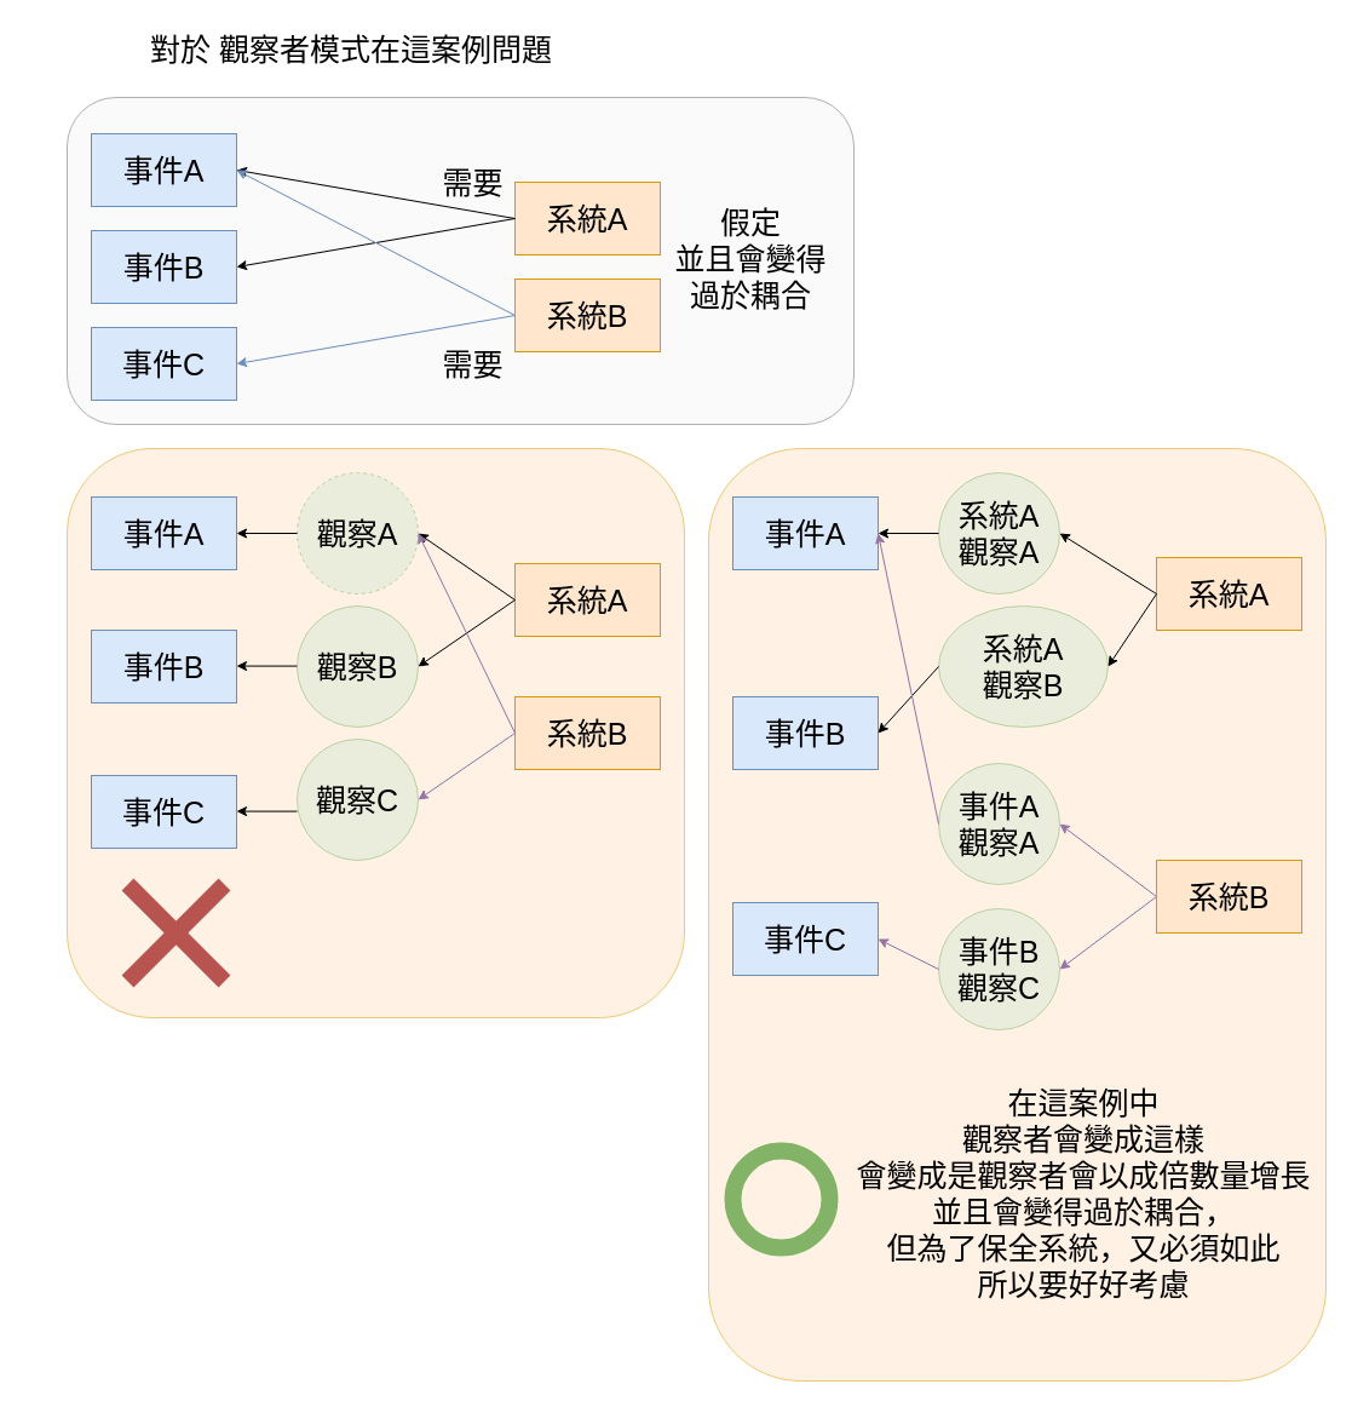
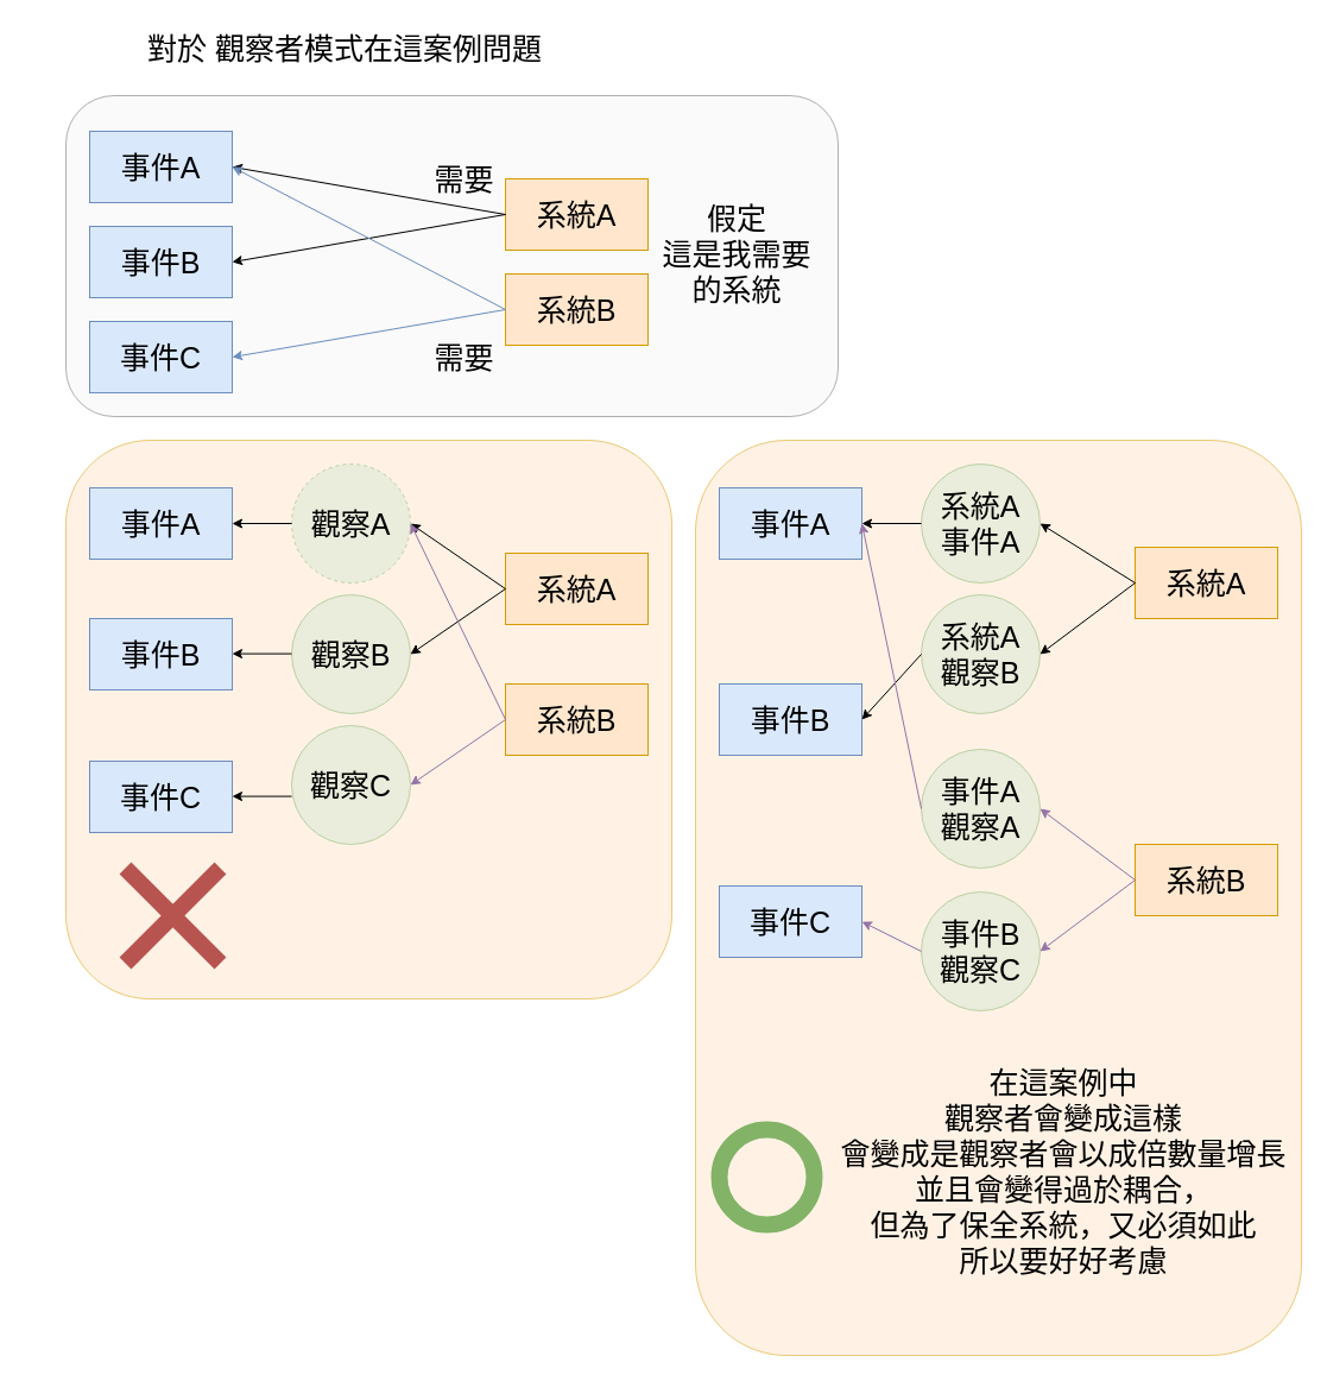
  <mxCell id="0" />
  <mxCell id="1" parent="0" />
  <mxCell id="2" value="" style="rounded=1;whiteSpace=wrap;html=1;fontSize=25;fillColor=#ffe6cc;strokeColor=#d79b00;opacity=50;" vertex="1" parent="1"><mxGeometry x="55" y="370" width="510" height="470" as="geometry" /></mxCell>
  <mxCell id="3" value="" style="rounded=1;whiteSpace=wrap;html=1;fontSize=25;fillColor=#f5f5f5;strokeColor=#666666;fontColor=#333333;opacity=50;" vertex="1" parent="1"><mxGeometry x="55" y="80" width="650" height="270" as="geometry" /></mxCell>
  <mxCell id="4" value="事件A" style="rounded=0;whiteSpace=wrap;html=1;fontSize=25;fillColor=#dae8fc;strokeColor=#6c8ebf;" vertex="1" parent="1"><mxGeometry x="75" y="110" width="120" height="60" as="geometry" /></mxCell>
  <mxCell id="5" value="事件B" style="rounded=0;whiteSpace=wrap;html=1;fontSize=25;fillColor=#dae8fc;strokeColor=#6c8ebf;" vertex="1" parent="1"><mxGeometry x="75" y="190" width="120" height="60" as="geometry" /></mxCell>
  <mxCell id="6" value="事件C" style="rounded=0;whiteSpace=wrap;html=1;fontSize=25;fillColor=#dae8fc;strokeColor=#6c8ebf;" vertex="1" parent="1"><mxGeometry x="75" y="270" width="120" height="60" as="geometry" /></mxCell>
  <mxCell id="7" value="系統A" style="rounded=0;whiteSpace=wrap;html=1;fontSize=25;fillColor=#ffe6cc;strokeColor=#d79b00;" vertex="1" parent="1"><mxGeometry x="425" y="150" width="120" height="60" as="geometry" /></mxCell>
  <mxCell id="8" value="系統B" style="rounded=0;whiteSpace=wrap;html=1;fontSize=25;fillColor=#ffe6cc;strokeColor=#d79b00;" vertex="1" parent="1"><mxGeometry x="425" y="230" width="120" height="60" as="geometry" /></mxCell>
  <mxCell id="9" value="對於 觀察者模式在這案例問題" style="text;html=1;strokeColor=none;fillColor=none;align=center;verticalAlign=middle;whiteSpace=wrap;rounded=0;fontSize=25;" vertex="1" parent="1"><mxGeometry x="20" y="20" width="540" height="40" as="geometry" /></mxCell>
  <mxCell id="10" value="" style="endArrow=classic;html=1;fontSize=25;exitX=0;exitY=0.5;exitDx=0;exitDy=0;entryX=1;entryY=0.5;entryDx=0;entryDy=0;" edge="1" parent="1" source="7" target="4"><mxGeometry width="50" height="50" relative="1" as="geometry"><mxPoint x="335" y="180" as="sourcePoint" /><mxPoint x="385" y="130" as="targetPoint" /></mxGeometry></mxCell>
  <mxCell id="11" value="需要" style="text;html=1;align=center;verticalAlign=middle;resizable=0;points=[];autosize=1;fontSize=25;" vertex="1" parent="1"><mxGeometry x="355" y="280" width="70" height="40" as="geometry" /></mxCell>
  <mxCell id="12" value="" style="endArrow=classic;html=1;fontSize=25;exitX=0;exitY=0.5;exitDx=0;exitDy=0;entryX=1;entryY=0.5;entryDx=0;entryDy=0;" edge="1" parent="1" source="7" target="5"><mxGeometry width="50" height="50" relative="1" as="geometry"><mxPoint x="435" y="190" as="sourcePoint" /><mxPoint x="205" y="150" as="targetPoint" /></mxGeometry></mxCell>
  <mxCell id="13" value="" style="endArrow=classic;html=1;fontSize=25;exitX=0;exitY=0.5;exitDx=0;exitDy=0;entryX=1;entryY=0.5;entryDx=0;entryDy=0;fillColor=#dae8fc;strokeColor=#6c8ebf;" edge="1" parent="1" target="4"><mxGeometry width="50" height="50" relative="1" as="geometry"><mxPoint x="425" y="260" as="sourcePoint" /><mxPoint x="195" y="220" as="targetPoint" /></mxGeometry></mxCell>
  <mxCell id="14" value="" style="endArrow=classic;html=1;fontSize=25;exitX=0;exitY=0.5;exitDx=0;exitDy=0;entryX=1;entryY=0.5;entryDx=0;entryDy=0;fillColor=#dae8fc;strokeColor=#6c8ebf;" edge="1" parent="1"><mxGeometry width="50" height="50" relative="1" as="geometry"><mxPoint x="425" y="260" as="sourcePoint" /><mxPoint x="195" y="300" as="targetPoint" /></mxGeometry></mxCell>
  <mxCell id="15" value="需要" style="text;html=1;align=center;verticalAlign=middle;resizable=0;points=[];autosize=1;fontSize=25;" vertex="1" parent="1"><mxGeometry x="355" y="130" width="70" height="40" as="geometry" /></mxCell>
  <mxCell id="16" value="事件A" style="rounded=0;whiteSpace=wrap;html=1;fontSize=25;fillColor=#dae8fc;strokeColor=#6c8ebf;" vertex="1" parent="1"><mxGeometry x="75" y="410" width="120" height="60" as="geometry" /></mxCell>
  <mxCell id="17" value="事件B" style="rounded=0;whiteSpace=wrap;html=1;fontSize=25;fillColor=#dae8fc;strokeColor=#6c8ebf;" vertex="1" parent="1"><mxGeometry x="75" y="520" width="120" height="60" as="geometry" /></mxCell>
  <mxCell id="18" value="事件C" style="rounded=0;whiteSpace=wrap;html=1;fontSize=25;fillColor=#dae8fc;strokeColor=#6c8ebf;" vertex="1" parent="1"><mxGeometry x="75" y="640" width="120" height="60" as="geometry" /></mxCell>
  <mxCell id="19" value="系統A" style="rounded=0;whiteSpace=wrap;html=1;fontSize=25;fillColor=#ffe6cc;strokeColor=#d79b00;" vertex="1" parent="1"><mxGeometry x="425" y="465" width="120" height="60" as="geometry" /></mxCell>
  <mxCell id="20" value="系統B" style="rounded=0;whiteSpace=wrap;html=1;fontSize=25;fillColor=#ffe6cc;strokeColor=#d79b00;" vertex="1" parent="1"><mxGeometry x="425" y="575" width="120" height="60" as="geometry" /></mxCell>
  <mxCell id="21" value="觀察A" style="ellipse;whiteSpace=wrap;html=1;aspect=fixed;fontSize=25;opacity=50;fillColor=#d5e8d4;strokeColor=#82b366;dashed=1;" vertex="1" parent="1"><mxGeometry x="245" y="390" width="100" height="100" as="geometry" /></mxCell>
  <mxCell id="22" value="觀察B" style="ellipse;whiteSpace=wrap;html=1;aspect=fixed;fontSize=25;opacity=50;fillColor=#d5e8d4;strokeColor=#82b366;" vertex="1" parent="1"><mxGeometry x="245" y="500" width="100" height="100" as="geometry" /></mxCell>
  <mxCell id="23" value="觀察C" style="ellipse;whiteSpace=wrap;html=1;aspect=fixed;fontSize=25;opacity=50;fillColor=#d5e8d4;strokeColor=#82b366;" vertex="1" parent="1"><mxGeometry x="245" y="610" width="100" height="100" as="geometry" /></mxCell>
  <mxCell id="24" value="" style="endArrow=classic;html=1;fontSize=25;exitX=0;exitY=0.5;exitDx=0;exitDy=0;entryX=1;entryY=0.5;entryDx=0;entryDy=0;" edge="1" parent="1" source="19" target="21"><mxGeometry width="50" height="50" relative="1" as="geometry"><mxPoint x="35" y="800" as="sourcePoint" /><mxPoint x="355" y="790" as="targetPoint" /></mxGeometry></mxCell>
  <mxCell id="25" value="" style="endArrow=classic;html=1;fontSize=25;exitX=0;exitY=0.5;exitDx=0;exitDy=0;entryX=1;entryY=0.5;entryDx=0;entryDy=0;" edge="1" parent="1" source="19" target="22"><mxGeometry width="50" height="50" relative="1" as="geometry"><mxPoint x="435" y="505" as="sourcePoint" /><mxPoint x="355" y="450" as="targetPoint" /></mxGeometry></mxCell>
  <mxCell id="26" value="" style="endArrow=classic;html=1;fontSize=25;exitX=0;exitY=0.5;exitDx=0;exitDy=0;entryX=1;entryY=0.5;entryDx=0;entryDy=0;fillColor=#e1d5e7;strokeColor=#9673a6;" edge="1" parent="1" target="21"><mxGeometry width="50" height="50" relative="1" as="geometry"><mxPoint x="425" y="605" as="sourcePoint" /><mxPoint x="345" y="550" as="targetPoint" /></mxGeometry></mxCell>
  <mxCell id="27" value="" style="endArrow=classic;html=1;fontSize=25;exitX=0;exitY=0.5;exitDx=0;exitDy=0;entryX=1;entryY=0.5;entryDx=0;entryDy=0;fillColor=#e1d5e7;strokeColor=#9673a6;" edge="1" parent="1"><mxGeometry width="50" height="50" relative="1" as="geometry"><mxPoint x="425" y="605" as="sourcePoint" /><mxPoint x="345" y="660" as="targetPoint" /></mxGeometry></mxCell>
  <mxCell id="28" value="" style="shape=umlDestroy;whiteSpace=wrap;html=1;strokeWidth=14;fontSize=25;fillColor=#f8cecc;strokeColor=#b85450;" vertex="1" parent="1"><mxGeometry x="105" y="730" width="80" height="80" as="geometry" /></mxCell>
  <mxCell id="29" value="" style="endArrow=classic;html=1;fontSize=25;entryX=1;entryY=0.5;entryDx=0;entryDy=0;exitX=0;exitY=0.5;exitDx=0;exitDy=0;" edge="1" parent="1" source="21" target="16"><mxGeometry width="50" height="50" relative="1" as="geometry"><mxPoint x="205" y="490" as="sourcePoint" /><mxPoint x="255" y="440" as="targetPoint" /></mxGeometry></mxCell>
  <mxCell id="30" value="" style="endArrow=classic;html=1;fontSize=25;entryX=1;entryY=0.5;entryDx=0;entryDy=0;exitX=0;exitY=0.5;exitDx=0;exitDy=0;" edge="1" parent="1"><mxGeometry width="50" height="50" relative="1" as="geometry"><mxPoint x="245" y="549.58" as="sourcePoint" /><mxPoint x="195" y="549.58" as="targetPoint" /></mxGeometry></mxCell>
  <mxCell id="31" value="" style="endArrow=classic;html=1;fontSize=25;entryX=1;entryY=0.5;entryDx=0;entryDy=0;exitX=0;exitY=0.5;exitDx=0;exitDy=0;" edge="1" parent="1"><mxGeometry width="50" height="50" relative="1" as="geometry"><mxPoint x="245" y="669.58" as="sourcePoint" /><mxPoint x="195" y="669.58" as="targetPoint" /></mxGeometry></mxCell>
  <mxCell id="32" value="" style="rounded=1;whiteSpace=wrap;html=1;fontSize=25;fillColor=#ffe6cc;strokeColor=#d79b00;opacity=50;" vertex="1" parent="1"><mxGeometry x="585" y="370" width="510" height="770" as="geometry" /></mxCell>
  <mxCell id="33" value="事件A" style="rounded=0;whiteSpace=wrap;html=1;fontSize=25;fillColor=#dae8fc;strokeColor=#6c8ebf;" vertex="1" parent="1"><mxGeometry x="605" y="410" width="120" height="60" as="geometry" /></mxCell>
  <mxCell id="34" value="事件B" style="rounded=0;whiteSpace=wrap;html=1;fontSize=25;fillColor=#dae8fc;strokeColor=#6c8ebf;" vertex="1" parent="1"><mxGeometry x="605" y="575" width="120" height="60" as="geometry" /></mxCell>
  <mxCell id="35" value="事件C" style="rounded=0;whiteSpace=wrap;html=1;fontSize=25;fillColor=#dae8fc;strokeColor=#6c8ebf;" vertex="1" parent="1"><mxGeometry x="605" y="745" width="120" height="60" as="geometry" /></mxCell>
  <mxCell id="36" value="系統A" style="rounded=0;whiteSpace=wrap;html=1;fontSize=25;fillColor=#ffe6cc;strokeColor=#d79b00;" vertex="1" parent="1"><mxGeometry x="955" y="460" width="120" height="60" as="geometry" /></mxCell>
  <mxCell id="37" value="系統B" style="rounded=0;whiteSpace=wrap;html=1;fontSize=25;fillColor=#ffe6cc;strokeColor=#d79b00;" vertex="1" parent="1"><mxGeometry x="955" y="710" width="120" height="60" as="geometry" /></mxCell>
- <mxCell id="38" value="系統A&lt;br&gt;觀察A" style="ellipse;whiteSpace=wrap;html=1;aspect=fixed;fontSize=25;opacity=50;fillColor=#d5e8d4;strokeColor=#82b366;" vertex="1" parent="1"><mxGeometry x="775" y="390" width="100" height="100" as="geometry" /></mxCell>
- <mxCell id="39" value="系統A&lt;br&gt;觀察B" style="ellipse;whiteSpace=wrap;html=1;aspect=fixed;fontSize=25;opacity=50;fillColor=#d5e8d4;strokeColor=#82b366;" vertex="1" parent="1"><mxGeometry x="775" y="500" width="140" height="100" as="geometry" /></mxCell>
+ <mxCell id="38" value="系統A&lt;br&gt;事件A" style="ellipse;whiteSpace=wrap;html=1;aspect=fixed;fontSize=25;opacity=50;fillColor=#d5e8d4;strokeColor=#82b366;" vertex="1" parent="1"><mxGeometry x="775" y="390" width="100" height="100" as="geometry" /></mxCell>
+ <mxCell id="39" value="系統A&lt;br&gt;觀察B" style="ellipse;whiteSpace=wrap;html=1;aspect=fixed;fontSize=25;opacity=50;fillColor=#d5e8d4;strokeColor=#82b366;" vertex="1" parent="1"><mxGeometry x="775" y="500" width="100" height="100" as="geometry" /></mxCell>
  <mxCell id="40" value="事件B&lt;br&gt;觀察C" style="ellipse;whiteSpace=wrap;html=1;aspect=fixed;fontSize=25;opacity=50;fillColor=#d5e8d4;strokeColor=#82b366;" vertex="1" parent="1"><mxGeometry x="775" y="750" width="100" height="100" as="geometry" /></mxCell>
  <mxCell id="41" value="" style="endArrow=classic;html=1;fontSize=25;exitX=0;exitY=0.5;exitDx=0;exitDy=0;entryX=1;entryY=0.5;entryDx=0;entryDy=0;" edge="1" source="36" target="38" parent="1"><mxGeometry width="50" height="50" relative="1" as="geometry"><mxPoint x="565" y="800" as="sourcePoint" /><mxPoint x="885" y="790" as="targetPoint" /></mxGeometry></mxCell>
  <mxCell id="42" value="" style="endArrow=classic;html=1;fontSize=25;exitX=0;exitY=0.5;exitDx=0;exitDy=0;entryX=1;entryY=0.5;entryDx=0;entryDy=0;" edge="1" source="36" target="39" parent="1"><mxGeometry width="50" height="50" relative="1" as="geometry"><mxPoint x="965" y="505" as="sourcePoint" /><mxPoint x="885" y="450" as="targetPoint" /></mxGeometry></mxCell>
  <mxCell id="43" value="" style="endArrow=classic;html=1;fontSize=25;entryX=1;entryY=0.5;entryDx=0;entryDy=0;fillColor=#e1d5e7;strokeColor=#9673a6;exitX=0;exitY=0.5;exitDx=0;exitDy=0;" edge="1" target="46" parent="1" source="37"><mxGeometry width="50" height="50" relative="1" as="geometry"><mxPoint x="955" y="720" as="sourcePoint" /><mxPoint x="875" y="550" as="targetPoint" /></mxGeometry></mxCell>
  <mxCell id="44" value="" style="endArrow=classic;html=1;fontSize=25;exitX=0;exitY=0.5;exitDx=0;exitDy=0;entryX=1;entryY=0.5;entryDx=0;entryDy=0;fillColor=#e1d5e7;strokeColor=#9673a6;" edge="1" parent="1" source="37" target="40"><mxGeometry width="50" height="50" relative="1" as="geometry"><mxPoint x="955" y="605" as="sourcePoint" /><mxPoint x="875" y="660" as="targetPoint" /></mxGeometry></mxCell>
  <mxCell id="45" value="" style="ellipse;whiteSpace=wrap;html=1;aspect=fixed;strokeWidth=14;fontSize=25;fillColor=none;strokeColor=#82b366;" vertex="1" parent="1"><mxGeometry x="605" y="950" width="80" height="80" as="geometry" /></mxCell>
  <mxCell id="46" value="事件A&lt;br&gt;觀察A" style="ellipse;whiteSpace=wrap;html=1;aspect=fixed;fontSize=25;opacity=50;fillColor=#d5e8d4;strokeColor=#82b366;" vertex="1" parent="1"><mxGeometry x="775" y="630" width="100" height="100" as="geometry" /></mxCell>
  <mxCell id="47" value="" style="endArrow=classic;html=1;fontSize=25;exitX=0;exitY=0.5;exitDx=0;exitDy=0;entryX=1;entryY=0.5;entryDx=0;entryDy=0;" edge="1" parent="1" source="38" target="33"><mxGeometry width="50" height="50" relative="1" as="geometry"><mxPoint x="255" y="450" as="sourcePoint" /><mxPoint x="735" y="320" as="targetPoint" /></mxGeometry></mxCell>
  <mxCell id="48" value="" style="endArrow=classic;html=1;fontSize=25;exitX=0;exitY=0.5;exitDx=0;exitDy=0;entryX=1;entryY=0.5;entryDx=0;entryDy=0;" edge="1" parent="1" source="39" target="34"><mxGeometry width="50" height="50" relative="1" as="geometry"><mxPoint x="785" y="450" as="sourcePoint" /><mxPoint x="735" y="450" as="targetPoint" /></mxGeometry></mxCell>
  <mxCell id="49" value="" style="endArrow=classic;html=1;fontSize=25;exitX=0;exitY=0.5;exitDx=0;exitDy=0;entryX=1;entryY=0.5;entryDx=0;entryDy=0;strokeColor=#9673a6;fillColor=#e1d5e7;" edge="1" parent="1" source="46" target="33"><mxGeometry width="50" height="50" relative="1" as="geometry"><mxPoint x="795" y="460" as="sourcePoint" /><mxPoint x="745" y="460" as="targetPoint" /></mxGeometry></mxCell>
  <mxCell id="50" value="" style="endArrow=classic;html=1;fontSize=25;exitX=0;exitY=0.5;exitDx=0;exitDy=0;entryX=1;entryY=0.5;entryDx=0;entryDy=0;strokeColor=#9673a6;fillColor=#e1d5e7;" edge="1" parent="1" source="40" target="35"><mxGeometry width="50" height="50" relative="1" as="geometry"><mxPoint x="805" y="470" as="sourcePoint" /><mxPoint x="755" y="470" as="targetPoint" /></mxGeometry></mxCell>
  <mxCell id="51" value="在這案例中&lt;br&gt;觀察者會變成這樣&lt;br&gt;會變成是觀察者會以成倍數量增長&lt;br&gt;並且會變得過於耦合，&lt;br&gt;但為了保全系統，又必須如此&lt;br&gt;所以要好好考慮" style="text;html=1;strokeColor=none;fillColor=none;align=center;verticalAlign=middle;whiteSpace=wrap;rounded=0;fontSize=25;" vertex="1" parent="1"><mxGeometry x="705" y="850" width="380" height="270" as="geometry" /></mxCell>
- <mxCell id="52" value="假定&lt;br&gt;並且會變得過於耦合" style="text;html=1;strokeColor=none;fillColor=none;align=center;verticalAlign=middle;whiteSpace=wrap;rounded=0;fontSize=25;" vertex="1" parent="1"><mxGeometry x="555" y="105" width="130" height="215" as="geometry" /></mxCell>
+ <mxCell id="52" value="假定&lt;br&gt;這是我需要的系統" style="text;html=1;strokeColor=none;fillColor=none;align=center;verticalAlign=middle;whiteSpace=wrap;rounded=0;fontSize=25;" vertex="1" parent="1"><mxGeometry x="555" y="105" width="130" height="215" as="geometry" /></mxCell>
